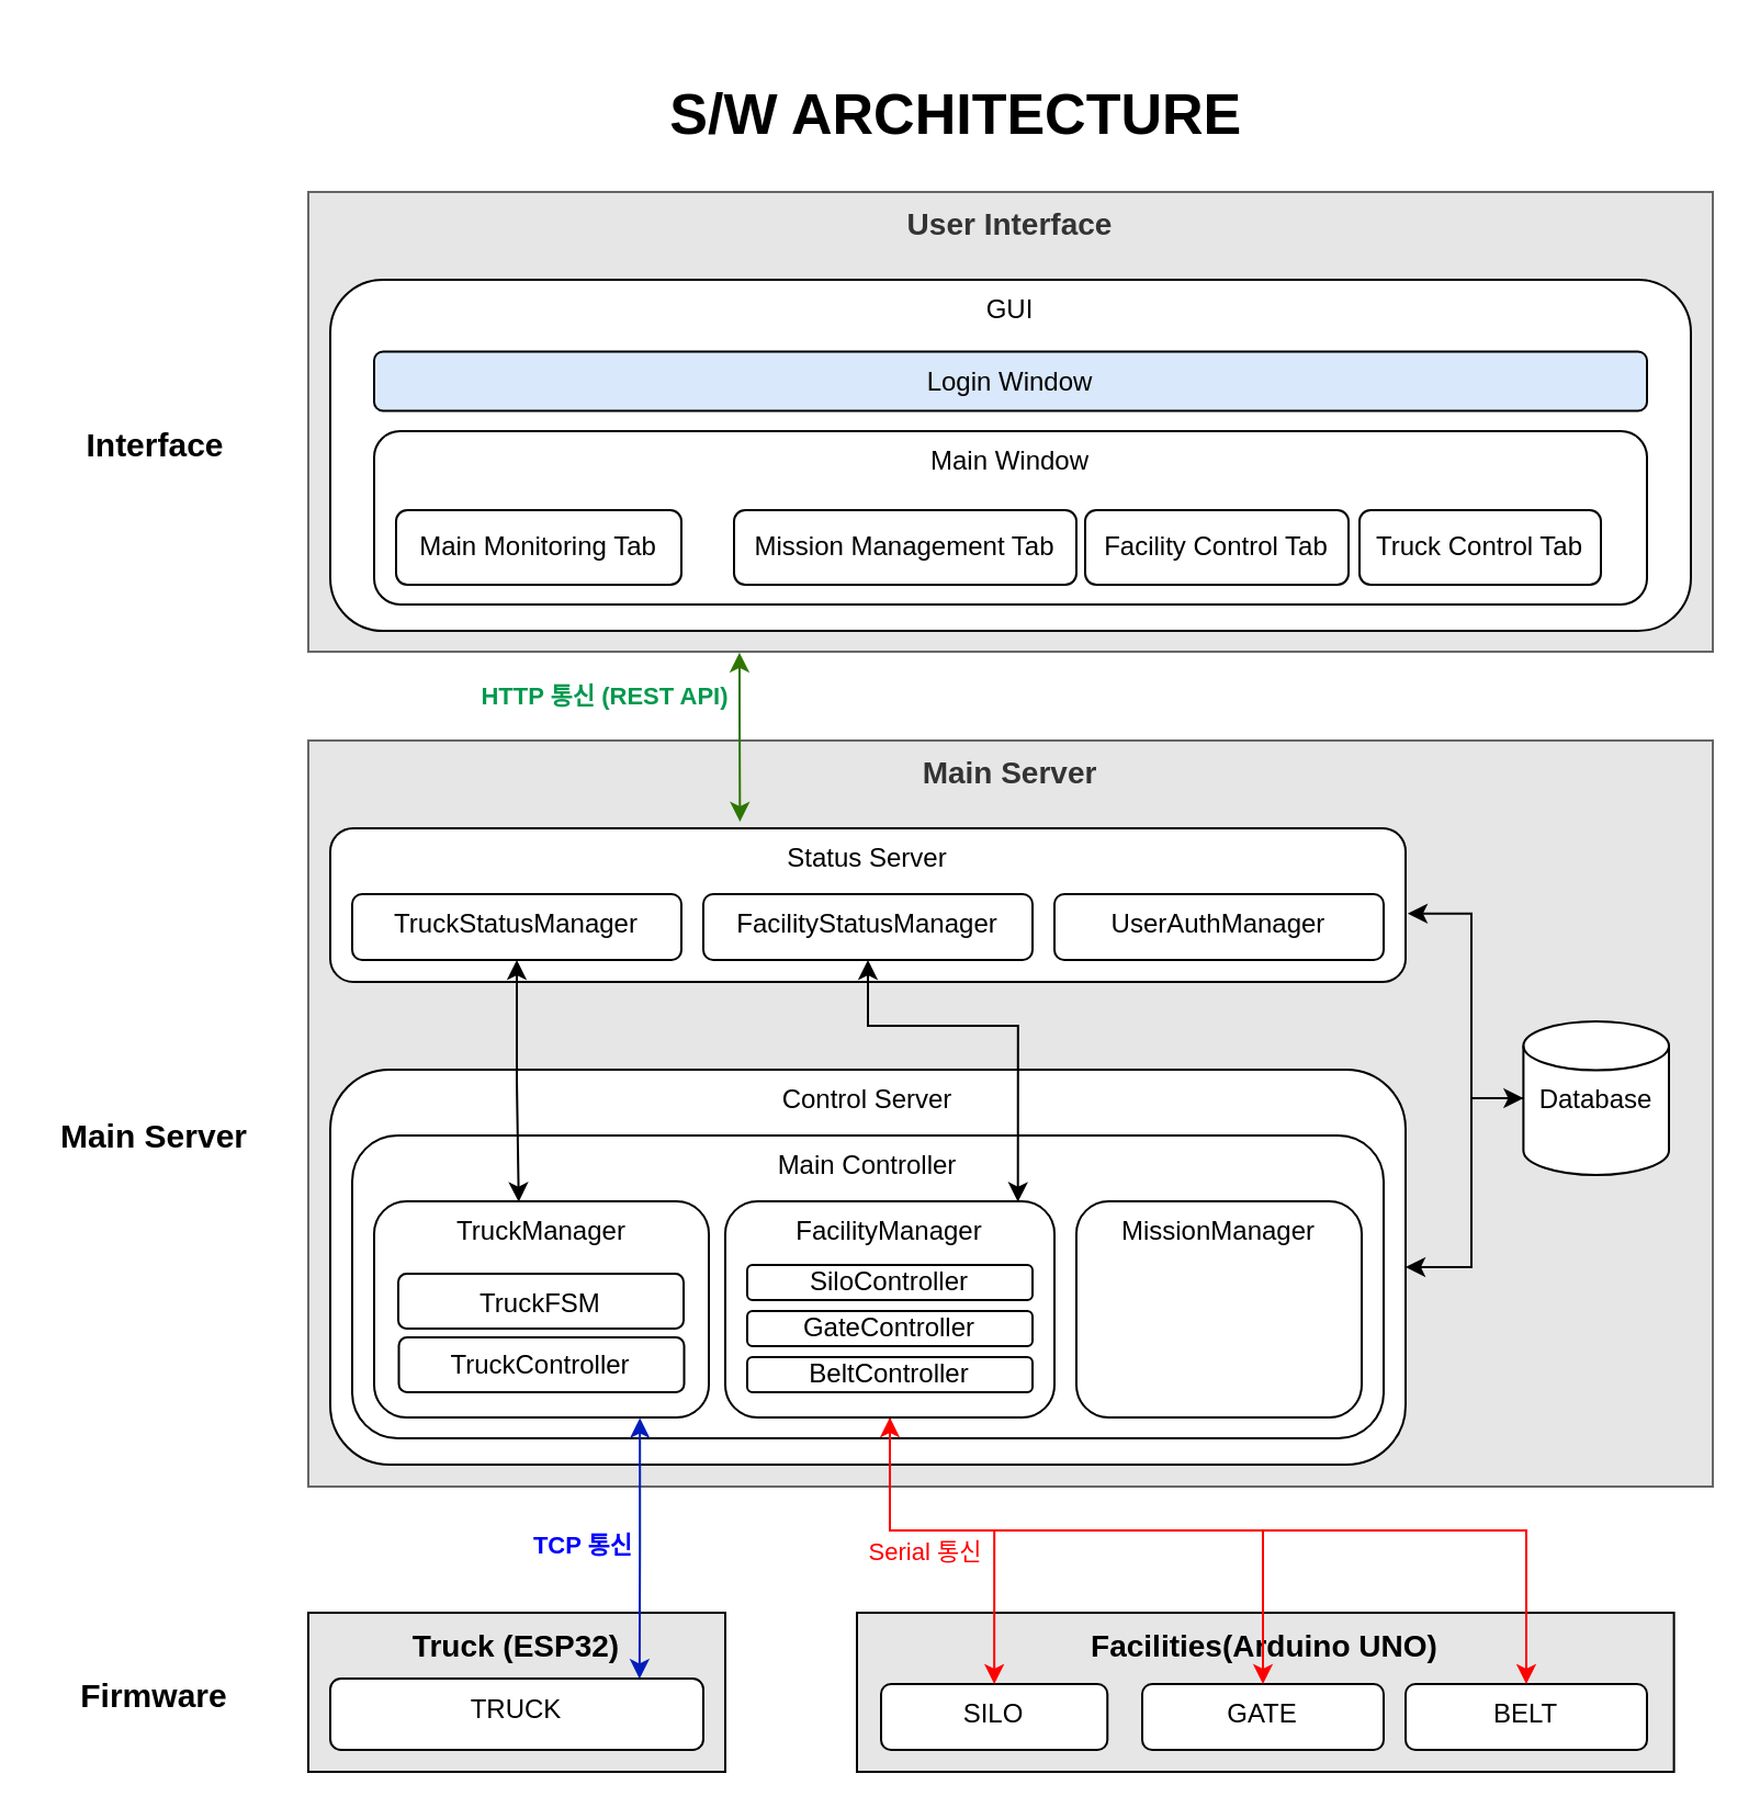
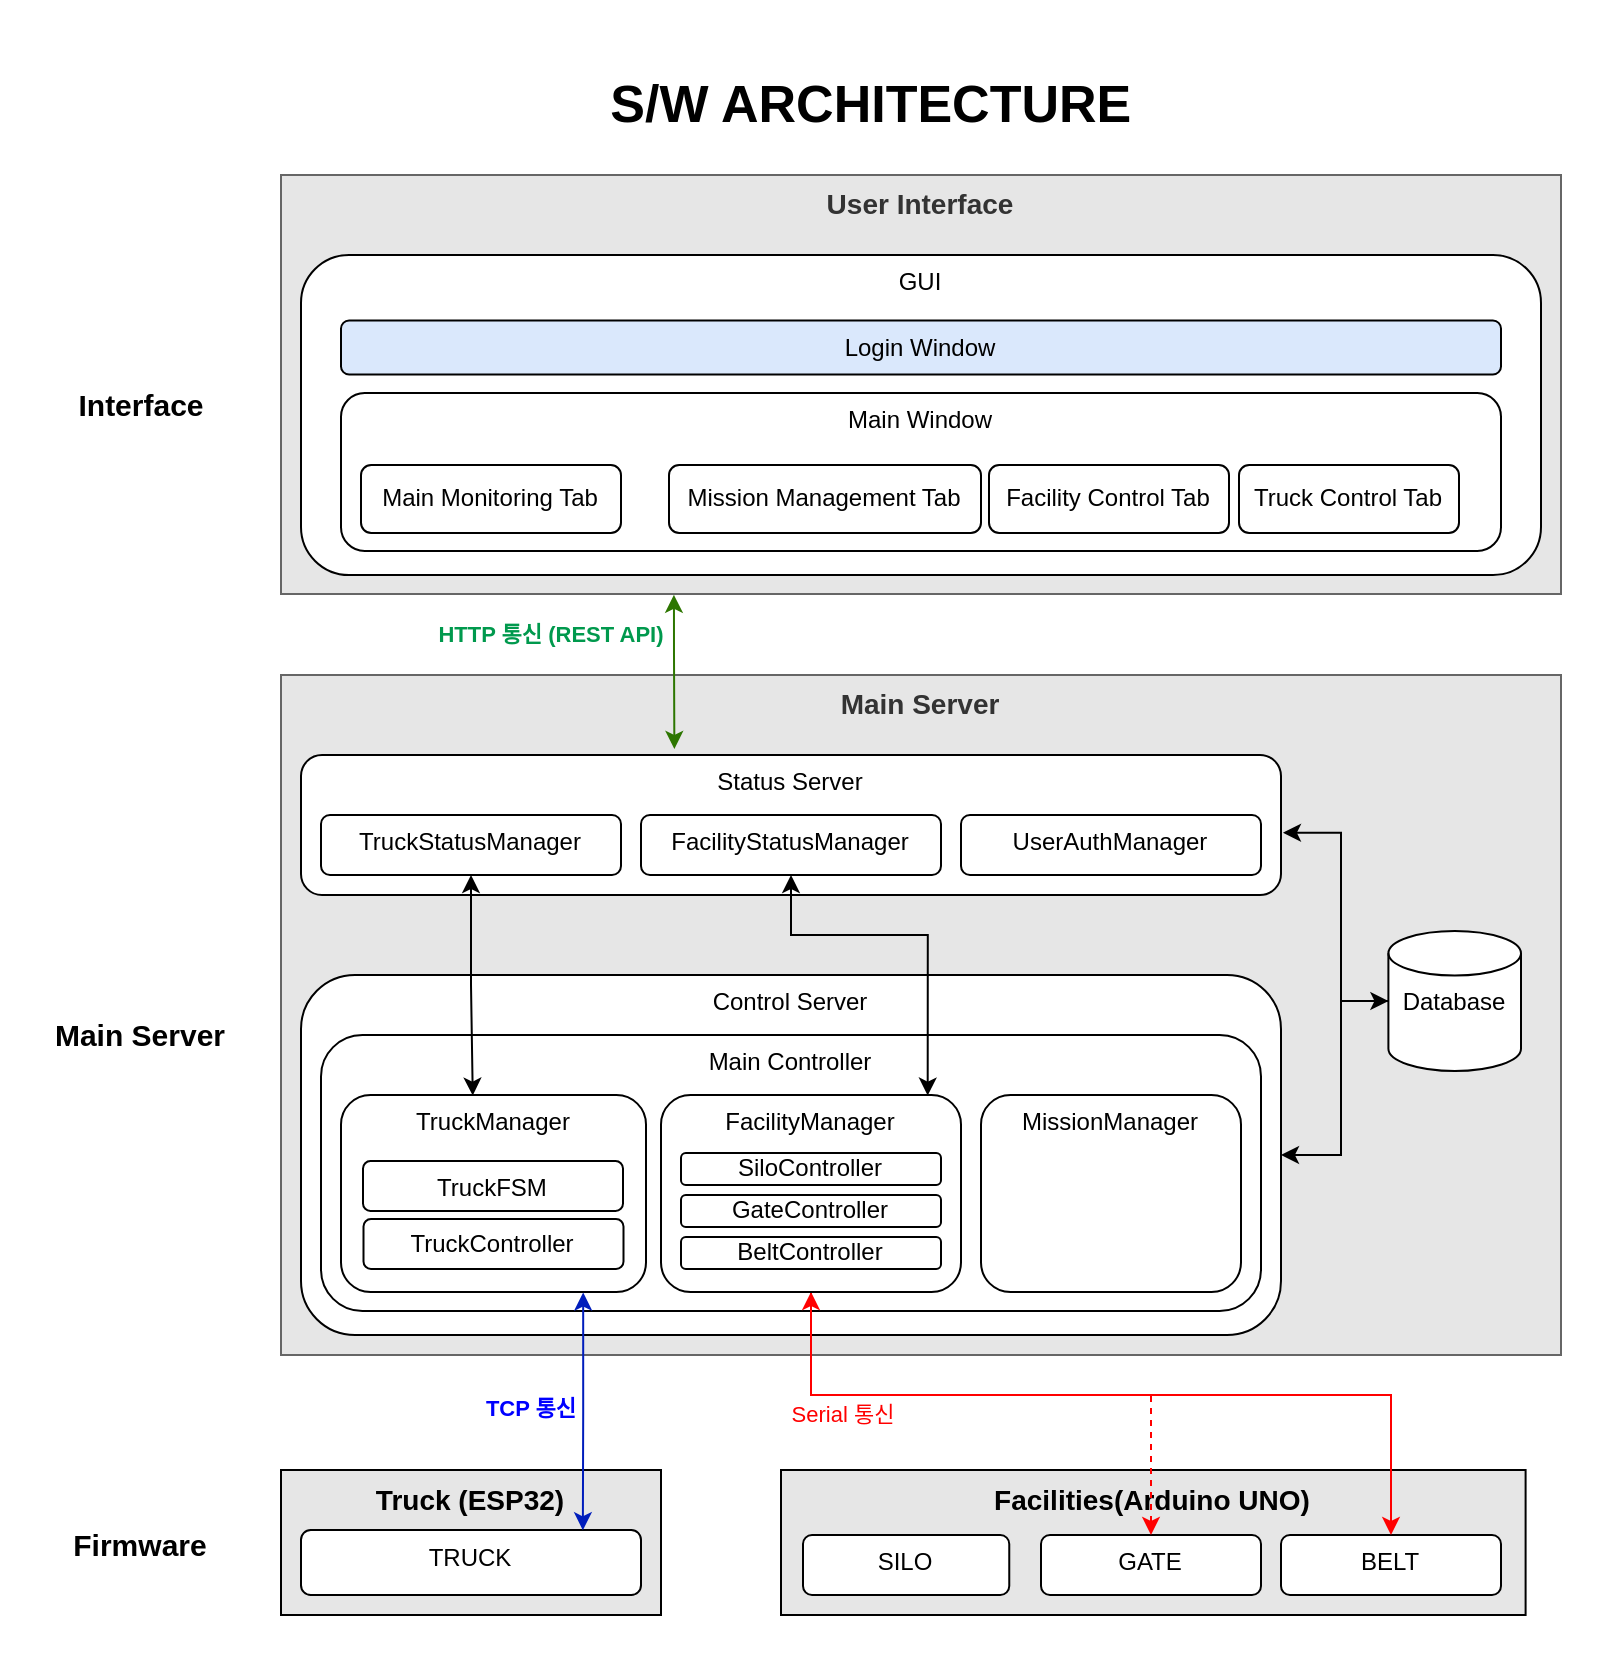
  <mxCell id="0" />
  <mxCell id="1" parent="0" />
  <mxCell id="2" value="Main Server" style="rounded=0;whiteSpace=wrap;html=1;verticalAlign=top;fillColor=light-dark(#E6E6E6,#E6E6E6);fontColor=#333333;strokeColor=#666666;fontSize=14;fontStyle=1" vertex="1" parent="1"><mxGeometry x="140" y="337" width="640" height="340" as="geometry" /></mxCell>
  <mxCell id="3" value="Facilities(Arduino UNO)" style="rounded=0;whiteSpace=wrap;html=1;fillColor=light-dark(#E6E6E6,#EDEDED);verticalAlign=top;fontSize=14;fontStyle=1" vertex="1" parent="1"><mxGeometry x="390" y="734.5" width="372.3" height="72.5" as="geometry" /></mxCell>
  <mxCell id="4" value="&lt;b&gt;S/W ARCHITECTURE&amp;nbsp;&lt;/b&gt;" style="text;html=1;align=center;verticalAlign=middle;whiteSpace=wrap;rounded=0;fontSize=26;" vertex="1" parent="1"><mxGeometry x="210" y="20" width="457.5" height="64" as="geometry" /></mxCell>
  <mxCell id="5" value="Main Server" style="text;html=1;align=center;verticalAlign=middle;whiteSpace=wrap;rounded=0;fontSize=15;fontStyle=1" vertex="1" parent="1"><mxGeometry x="20" y="502" width="100" height="30" as="geometry" /></mxCell>
  <mxCell id="6" value="Interface" style="text;html=1;align=center;verticalAlign=middle;whiteSpace=wrap;rounded=0;fontSize=15;fontStyle=1" vertex="1" parent="1"><mxGeometry x="30.75" y="186.75" width="78.5" height="30" as="geometry" /></mxCell>
  <mxCell id="7" value="User Interface" style="rounded=0;whiteSpace=wrap;html=1;verticalAlign=top;fillColor=light-dark(#E6E6E6,#EDEDED);fontColor=#333333;strokeColor=#666666;fontSize=14;fontStyle=1" vertex="1" parent="1"><mxGeometry x="140" y="87" width="640" height="209.5" as="geometry" /></mxCell>
  <mxCell id="8" style="edgeStyle=orthogonalEdgeStyle;rounded=0;orthogonalLoop=1;jettySize=auto;html=1;entryX=1.002;entryY=0.555;entryDx=0;entryDy=0;startArrow=classic;startFill=1;exitX=0;exitY=0.5;exitDx=0;exitDy=0;exitPerimeter=0;entryPerimeter=0;" edge="1" parent="1" source="10" target="12"><mxGeometry relative="1" as="geometry"><Array as="points"><mxPoint x="670" y="500" /><mxPoint x="670" y="416" /></Array></mxGeometry></mxCell>
  <mxCell id="9" style="edgeStyle=orthogonalEdgeStyle;rounded=0;orthogonalLoop=1;jettySize=auto;html=1;entryX=1;entryY=0.5;entryDx=0;entryDy=0;" edge="1" parent="1" source="10" target="13"><mxGeometry relative="1" as="geometry"><Array as="points"><mxPoint x="670" y="500" /><mxPoint x="670" y="577" /></Array></mxGeometry></mxCell>
  <mxCell id="10" value="Database" style="rounded=1;whiteSpace=wrap;html=1;verticalAlign=top;shape=cylinder3;boundedLbl=1;backgroundOutline=1;size=11.138;" vertex="1" parent="1"><mxGeometry x="693.7" y="465" width="66.3" height="70" as="geometry" /></mxCell>
  <mxCell id="11" value="GUI" style="rounded=1;whiteSpace=wrap;html=1;verticalAlign=top;" vertex="1" parent="1"><mxGeometry x="150" y="127" width="620" height="160" as="geometry" /></mxCell>
  <mxCell id="12" value="Status Server" style="rounded=1;whiteSpace=wrap;html=1;verticalAlign=top;" vertex="1" parent="1"><mxGeometry x="150" y="377" width="490" height="70" as="geometry" /></mxCell>
  <mxCell id="13" value="Control Server" style="rounded=1;whiteSpace=wrap;html=1;verticalAlign=top;" vertex="1" parent="1"><mxGeometry x="150" y="487" width="490" height="180" as="geometry" /></mxCell>
  <mxCell id="14" value="Truck (ESP32)" style="rounded=0;whiteSpace=wrap;html=1;fillColor=light-dark(#E6E6E6,#EDEDED);fillStyle=solid;verticalAlign=top;fontSize=14;fontStyle=1" vertex="1" parent="1"><mxGeometry x="140" y="734.5" width="190" height="72.5" as="geometry" /></mxCell>
  <mxCell id="15" value="TRUCK" style="rounded=1;whiteSpace=wrap;html=1;verticalAlign=top;" vertex="1" parent="1"><mxGeometry x="150" y="764.5" width="170" height="32.5" as="geometry" /></mxCell>
  <mxCell id="16" value="Main Controller" style="rounded=1;whiteSpace=wrap;html=1;verticalAlign=top;" vertex="1" parent="1"><mxGeometry x="160" y="517" width="470" height="138" as="geometry" /></mxCell>
  <mxCell id="17" value="SILO" style="rounded=1;whiteSpace=wrap;html=1;verticalAlign=top;" vertex="1" parent="1"><mxGeometry x="401" y="767" width="103.13" height="30" as="geometry" /></mxCell>
  <mxCell id="18" value="GATE" style="rounded=1;whiteSpace=wrap;html=1;verticalAlign=top;" vertex="1" parent="1"><mxGeometry x="520" y="767" width="110" height="30" as="geometry" /></mxCell>
  <mxCell id="19" value="BELT" style="rounded=1;whiteSpace=wrap;html=1;verticalAlign=top;" vertex="1" parent="1"><mxGeometry x="640" y="767" width="110" height="30" as="geometry" /></mxCell>
  <mxCell id="20" value="MissionManager" style="rounded=1;whiteSpace=wrap;html=1;verticalAlign=top;" vertex="1" parent="1"><mxGeometry x="490" y="547" width="130" height="98.5" as="geometry" /></mxCell>
  <mxCell id="21" value="TruckManager" style="rounded=1;whiteSpace=wrap;html=1;verticalAlign=top;" vertex="1" parent="1"><mxGeometry x="170" y="547" width="152.5" height="98.5" as="geometry" /></mxCell>
  <mxCell id="22" value="Firmware" style="text;html=1;align=center;verticalAlign=middle;whiteSpace=wrap;rounded=0;fontSize=15;fontStyle=1" vertex="1" parent="1"><mxGeometry x="20" y="757" width="100" height="30" as="geometry" /></mxCell>
- <mxCell id="23" style="edgeStyle=orthogonalEdgeStyle;rounded=0;orthogonalLoop=1;jettySize=auto;html=1;entryX=0.5;entryY=0;entryDx=0;entryDy=0;strokeColor=light-dark(#ff0000, #ededed);" edge="1" parent="1" source="27" target="17"><mxGeometry relative="1" as="geometry"><Array as="points"><mxPoint x="405" y="697" /><mxPoint x="453" y="697" /><mxPoint x="453" y="767" /></Array></mxGeometry></mxCell>
- <mxCell id="24" style="edgeStyle=orthogonalEdgeStyle;rounded=0;orthogonalLoop=1;jettySize=auto;html=1;entryX=0.5;entryY=0;entryDx=0;entryDy=0;strokeColor=light-dark(#ff0000, #ededed);" edge="1" parent="1" source="27" target="18"><mxGeometry relative="1" as="geometry"><Array as="points"><mxPoint x="405" y="697" /><mxPoint x="575" y="697" /></Array></mxGeometry></mxCell>
+ <mxCell id="24" style="edgeStyle=orthogonalEdgeStyle;rounded=0;orthogonalLoop=1;jettySize=auto;html=1;entryX=0.5;entryY=0;entryDx=0;entryDy=0;strokeColor=light-dark(#ff0000, #ededed);dashed=1;" edge="1" parent="1" source="27" target="18"><mxGeometry relative="1" as="geometry"><Array as="points"><mxPoint x="405" y="697" /><mxPoint x="575" y="697" /></Array></mxGeometry></mxCell>
  <mxCell id="25" style="edgeStyle=orthogonalEdgeStyle;rounded=0;orthogonalLoop=1;jettySize=auto;html=1;startArrow=classic;startFill=1;strokeColor=light-dark(#ff0000, #ededed);" edge="1" parent="1" source="27" target="19"><mxGeometry relative="1" as="geometry"><Array as="points"><mxPoint x="405" y="697" /><mxPoint x="695" y="697" /></Array></mxGeometry></mxCell>
  <mxCell id="26" value="Serial 통신" style="edgeLabel;html=1;align=center;verticalAlign=middle;resizable=0;points=[];fontColor=light-dark(#FF0000,#000000);" vertex="1" connectable="0" parent="25"><mxGeometry x="-0.76" relative="1" as="geometry"><mxPoint x="15" y="12" as="offset" /></mxGeometry></mxCell>
  <mxCell id="27" value="FacilityManager" style="rounded=1;whiteSpace=wrap;html=1;verticalAlign=top;" vertex="1" parent="1"><mxGeometry x="330" y="547" width="150" height="98.5" as="geometry" /></mxCell>
  <mxCell id="28" value="GateController" style="rounded=1;whiteSpace=wrap;html=1;" vertex="1" parent="1"><mxGeometry x="340" y="597" width="130" height="16" as="geometry" /></mxCell>
  <mxCell id="29" value="SiloController" style="rounded=1;whiteSpace=wrap;html=1;" vertex="1" parent="1"><mxGeometry x="340" y="576" width="130" height="16" as="geometry" /></mxCell>
  <mxCell id="30" value="BeltController" style="rounded=1;whiteSpace=wrap;html=1;" vertex="1" parent="1"><mxGeometry x="340" y="618" width="130" height="16" as="geometry" /></mxCell>
  <mxCell id="31" style="edgeStyle=orthogonalEdgeStyle;rounded=0;orthogonalLoop=1;jettySize=auto;html=1;entryX=0.829;entryY=0.004;entryDx=0;entryDy=0;entryPerimeter=0;exitX=0.794;exitY=1.003;exitDx=0;exitDy=0;exitPerimeter=0;startArrow=classic;startFill=1;fillColor=#0050ef;strokeColor=#001DBC;" edge="1" parent="1" source="21" target="15"><mxGeometry relative="1" as="geometry" /></mxCell>
  <mxCell id="32" value="TCP 통신" style="edgeLabel;html=1;align=center;verticalAlign=middle;resizable=0;points=[];fontColor=#0000FF;fontStyle=1" vertex="1" connectable="0" parent="31"><mxGeometry x="-0.212" y="1" relative="1" as="geometry"><mxPoint x="-28" y="11" as="offset" /></mxGeometry></mxCell>
  <mxCell id="33" value="Main Window" style="rounded=1;whiteSpace=wrap;html=1;verticalAlign=top;" vertex="1" parent="1"><mxGeometry x="170" y="196" width="580" height="79" as="geometry" /></mxCell>
  <mxCell id="34" style="edgeStyle=orthogonalEdgeStyle;rounded=0;orthogonalLoop=1;jettySize=auto;html=1;entryX=0.432;entryY=0.003;entryDx=0;entryDy=0;startArrow=classic;startFill=1;entryPerimeter=0;" edge="1" parent="1" source="35" target="21"><mxGeometry relative="1" as="geometry" /></mxCell>
  <mxCell id="35" value="TruckStatusManager" style="rounded=1;whiteSpace=wrap;html=1;verticalAlign=top;" vertex="1" parent="1"><mxGeometry x="160" y="407" width="150" height="30" as="geometry" /></mxCell>
  <mxCell id="36" value="FacilityStatusManager" style="rounded=1;whiteSpace=wrap;html=1;verticalAlign=top;" vertex="1" parent="1"><mxGeometry x="320" y="407" width="150" height="30" as="geometry" /></mxCell>
  <mxCell id="37" value="UserAuthManager" style="rounded=1;whiteSpace=wrap;html=1;verticalAlign=top;" vertex="1" parent="1"><mxGeometry x="480" y="407" width="150" height="30" as="geometry" /></mxCell>
  <mxCell id="38" value="TruckFSM" style="rounded=1;whiteSpace=wrap;html=1;verticalAlign=top;" vertex="1" parent="1"><mxGeometry x="181" y="580" width="130" height="25" as="geometry" /></mxCell>
  <mxCell id="39" value="Main Monitoring Tab" style="rounded=1;whiteSpace=wrap;html=1;" vertex="1" parent="1"><mxGeometry x="180" y="232" width="130" height="34" as="geometry" /></mxCell>
  <mxCell id="40" value="Mission Management Tab" style="rounded=1;whiteSpace=wrap;html=1;" vertex="1" parent="1"><mxGeometry x="334" y="232" width="156" height="34" as="geometry" /></mxCell>
  <mxCell id="41" value="Facility Control Tab" style="rounded=1;whiteSpace=wrap;html=1;" vertex="1" parent="1"><mxGeometry x="494" y="232" width="120" height="34" as="geometry" /></mxCell>
  <mxCell id="42" value="Login Window" style="rounded=1;whiteSpace=wrap;html=1;verticalAlign=top;fillColor=#dae8fc;" vertex="1" parent="1"><mxGeometry x="170" y="159.75" width="580" height="27" as="geometry" /></mxCell>
  <mxCell id="43" value="Truck Control Tab" style="rounded=1;whiteSpace=wrap;html=1;" vertex="1" parent="1"><mxGeometry x="619" y="232" width="110" height="34" as="geometry" /></mxCell>
  <mxCell id="44" style="edgeStyle=orthogonalEdgeStyle;rounded=0;orthogonalLoop=1;jettySize=auto;html=1;entryX=0.889;entryY=0.003;entryDx=0;entryDy=0;entryPerimeter=0;startArrow=classic;startFill=1;" edge="1" parent="1" source="36" target="27"><mxGeometry relative="1" as="geometry"><Array as="points"><mxPoint x="395" y="467" /><mxPoint x="463" y="467" /></Array></mxGeometry></mxCell>
  <mxCell id="45" value="TruckController" style="rounded=1;whiteSpace=wrap;html=1;" vertex="1" parent="1"><mxGeometry x="181.25" y="609" width="130" height="25" as="geometry" /></mxCell>
  <mxCell id="46" style="edgeStyle=orthogonalEdgeStyle;rounded=0;orthogonalLoop=1;jettySize=auto;html=1;entryX=0.381;entryY=-0.043;entryDx=0;entryDy=0;entryPerimeter=0;startArrow=classic;startFill=1;exitX=0.307;exitY=1.002;exitDx=0;exitDy=0;exitPerimeter=0;fillColor=#60a917;strokeColor=#2D7600;" edge="1" parent="1" source="7" target="12"><mxGeometry relative="1" as="geometry"><Array as="points"><mxPoint x="337" y="327" /></Array></mxGeometry></mxCell>
  <mxCell id="47" value="HTTP 통신 (REST API)" style="edgeLabel;html=1;align=center;verticalAlign=middle;resizable=0;points=[];fontColor=#00994D;fontStyle=1" vertex="1" connectable="0" parent="46"><mxGeometry x="-0.866" y="-1" relative="1" as="geometry"><mxPoint x="-61" y="15" as="offset" /></mxGeometry></mxCell>
